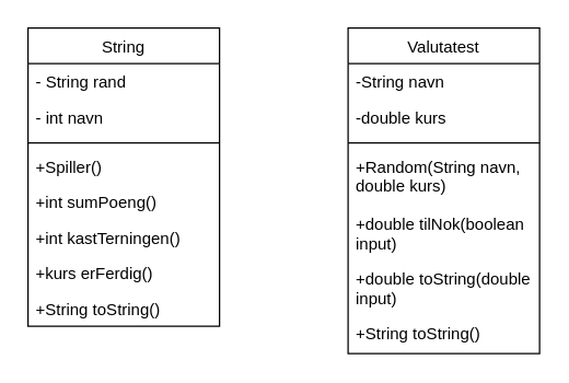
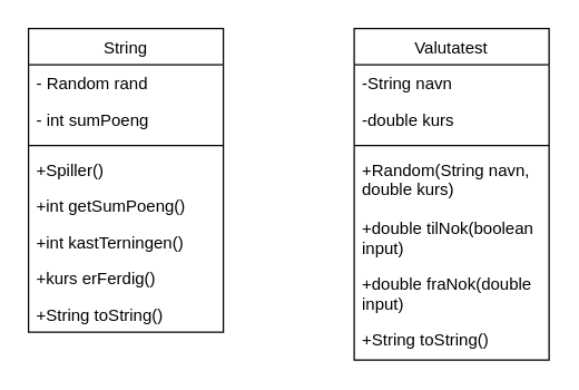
  <mxCell id="0" />
  <mxCell id="1" parent="0" />
  <mxCell id="2" value="String" style="swimlane;fontStyle=0;childLayout=stackLayout;horizontal=1;startSize=26;fillColor=none;horizontalStack=0;resizeParent=1;resizeParentMax=0;resizeLast=0;collapsible=1;marginBottom=0;" vertex="1" parent="1"><mxGeometry x="20" y="20" width="140" height="218" as="geometry" /></mxCell>
- <mxCell id="3" value="- String rand" style="text;strokeColor=none;fillColor=none;align=left;verticalAlign=top;spacingLeft=4;spacingRight=4;overflow=hidden;rotatable=0;points=[[0,0.5],[1,0.5]];portConstraint=eastwest;" vertex="1" parent="2"><mxGeometry y="26" width="140" height="26" as="geometry" /></mxCell>
- <mxCell id="4" value="- int navn" style="text;fillColor=none;align=left;verticalAlign=top;spacingLeft=4;spacingRight=4;overflow=hidden;rotatable=0;points=[[0,0.5],[1,0.5]];portConstraint=eastwest;" vertex="1" parent="2"><mxGeometry y="52" width="140" height="28" as="geometry" /></mxCell>
+ <mxCell id="3" value="- Random rand" style="text;strokeColor=none;fillColor=none;align=left;verticalAlign=top;spacingLeft=4;spacingRight=4;overflow=hidden;rotatable=0;points=[[0,0.5],[1,0.5]];portConstraint=eastwest;" vertex="1" parent="2"><mxGeometry y="26" width="140" height="26" as="geometry" /></mxCell>
+ <mxCell id="4" value="- int sumPoeng" style="text;fillColor=none;align=left;verticalAlign=top;spacingLeft=4;spacingRight=4;overflow=hidden;rotatable=0;points=[[0,0.5],[1,0.5]];portConstraint=eastwest;" vertex="1" parent="2"><mxGeometry y="52" width="140" height="28" as="geometry" /></mxCell>
  <mxCell id="5" value="" style="line;strokeWidth=1;fillColor=none;align=left;verticalAlign=middle;spacingTop=-1;spacingLeft=3;spacingRight=3;rotatable=0;labelPosition=right;points=[];portConstraint=eastwest;" vertex="1" parent="2"><mxGeometry y="80" width="140" height="8" as="geometry" /></mxCell>
  <mxCell id="6" value="+Spiller()" style="text;strokeColor=none;fillColor=none;align=left;verticalAlign=top;spacingLeft=4;spacingRight=4;overflow=hidden;rotatable=0;points=[[0,0.5],[1,0.5]];portConstraint=eastwest;" vertex="1" parent="2"><mxGeometry y="88" width="140" height="26" as="geometry" /></mxCell>
- <mxCell id="7" value="+int sumPoeng()" style="text;strokeColor=none;fillColor=none;align=left;verticalAlign=top;spacingLeft=4;spacingRight=4;overflow=hidden;rotatable=0;points=[[0,0.5],[1,0.5]];portConstraint=eastwest;" vertex="1" parent="2"><mxGeometry y="114" width="140" height="26" as="geometry" /></mxCell>
+ <mxCell id="7" value="+int getSumPoeng()" style="text;strokeColor=none;fillColor=none;align=left;verticalAlign=top;spacingLeft=4;spacingRight=4;overflow=hidden;rotatable=0;points=[[0,0.5],[1,0.5]];portConstraint=eastwest;" vertex="1" parent="2"><mxGeometry y="114" width="140" height="26" as="geometry" /></mxCell>
  <mxCell id="8" value="+int kastTerningen()" style="text;strokeColor=none;fillColor=none;align=left;verticalAlign=top;spacingLeft=4;spacingRight=4;overflow=hidden;rotatable=0;points=[[0,0.5],[1,0.5]];portConstraint=eastwest;" vertex="1" parent="2"><mxGeometry y="140" width="140" height="26" as="geometry" /></mxCell>
  <mxCell id="9" value="+kurs erFerdig()" style="text;strokeColor=none;fillColor=none;align=left;verticalAlign=top;spacingLeft=4;spacingRight=4;overflow=hidden;rotatable=0;points=[[0,0.5],[1,0.5]];portConstraint=eastwest;" vertex="1" parent="2"><mxGeometry y="166" width="140" height="26" as="geometry" /></mxCell>
  <mxCell id="10" value="+String toString()" style="text;strokeColor=none;fillColor=none;align=left;verticalAlign=top;spacingLeft=4;spacingRight=4;overflow=hidden;rotatable=0;points=[[0,0.5],[1,0.5]];portConstraint=eastwest;" vertex="1" parent="2"><mxGeometry y="192" width="140" height="26" as="geometry" /></mxCell>
  <mxCell id="11" value="Valutatest" style="swimlane;fontStyle=0;childLayout=stackLayout;horizontal=1;startSize=26;fillColor=none;horizontalStack=0;resizeParent=1;resizeParentMax=0;resizeLast=0;collapsible=1;marginBottom=0;" vertex="1" parent="1"><mxGeometry x="254" y="20" width="140" height="238" as="geometry" /></mxCell>
  <mxCell id="12" value="-String navn" style="text;strokeColor=none;fillColor=none;align=left;verticalAlign=top;spacingLeft=4;spacingRight=4;overflow=hidden;rotatable=0;points=[[0,0.5],[1,0.5]];portConstraint=eastwest;" vertex="1" parent="11"><mxGeometry y="26" width="140" height="26" as="geometry" /></mxCell>
  <mxCell id="13" value="-double kurs" style="text;fillColor=none;align=left;verticalAlign=top;spacingLeft=4;spacingRight=4;overflow=hidden;rotatable=0;points=[[0,0.5],[1,0.5]];portConstraint=eastwest;" vertex="1" parent="11"><mxGeometry y="52" width="140" height="28" as="geometry" /></mxCell>
  <mxCell id="14" value="" style="line;strokeWidth=1;fillColor=none;align=left;verticalAlign=middle;spacingTop=-1;spacingLeft=3;spacingRight=3;rotatable=0;labelPosition=right;points=[];portConstraint=eastwest;" vertex="1" parent="11"><mxGeometry y="80" width="140" height="8" as="geometry" /></mxCell>
  <mxCell id="15" value="+Random(String navn, double kurs)" style="text;strokeColor=none;fillColor=none;align=left;verticalAlign=top;spacingLeft=4;spacingRight=4;overflow=hidden;rotatable=0;points=[[0,0.5],[1,0.5]];portConstraint=eastwest;whiteSpace=wrap;" vertex="1" parent="11"><mxGeometry y="88" width="140" height="42" as="geometry" /></mxCell>
  <mxCell id="16" value="+double tilNok(boolean input)" style="text;fillColor=none;align=left;verticalAlign=top;spacingLeft=4;spacingRight=4;overflow=hidden;rotatable=0;points=[[0,0.5],[1,0.5]];portConstraint=eastwest;whiteSpace=wrap;" vertex="1" parent="11"><mxGeometry y="130" width="140" height="40" as="geometry" /></mxCell>
- <mxCell id="17" value="+double toString(double input)" style="text;fillColor=none;align=left;verticalAlign=top;spacingLeft=4;spacingRight=4;overflow=hidden;rotatable=0;points=[[0,0.5],[1,0.5]];portConstraint=eastwest;whiteSpace=wrap;" vertex="1" parent="11"><mxGeometry y="170" width="140" height="40" as="geometry" /></mxCell>
+ <mxCell id="17" value="+double fraNok(double input)" style="text;fillColor=none;align=left;verticalAlign=top;spacingLeft=4;spacingRight=4;overflow=hidden;rotatable=0;points=[[0,0.5],[1,0.5]];portConstraint=eastwest;whiteSpace=wrap;" vertex="1" parent="11"><mxGeometry y="170" width="140" height="40" as="geometry" /></mxCell>
  <mxCell id="18" value="+String toString()" style="text;fillColor=none;align=left;verticalAlign=top;spacingLeft=4;spacingRight=4;overflow=hidden;rotatable=0;points=[[0,0.5],[1,0.5]];portConstraint=eastwest;" vertex="1" parent="11"><mxGeometry y="210" width="140" height="28" as="geometry" /></mxCell>
